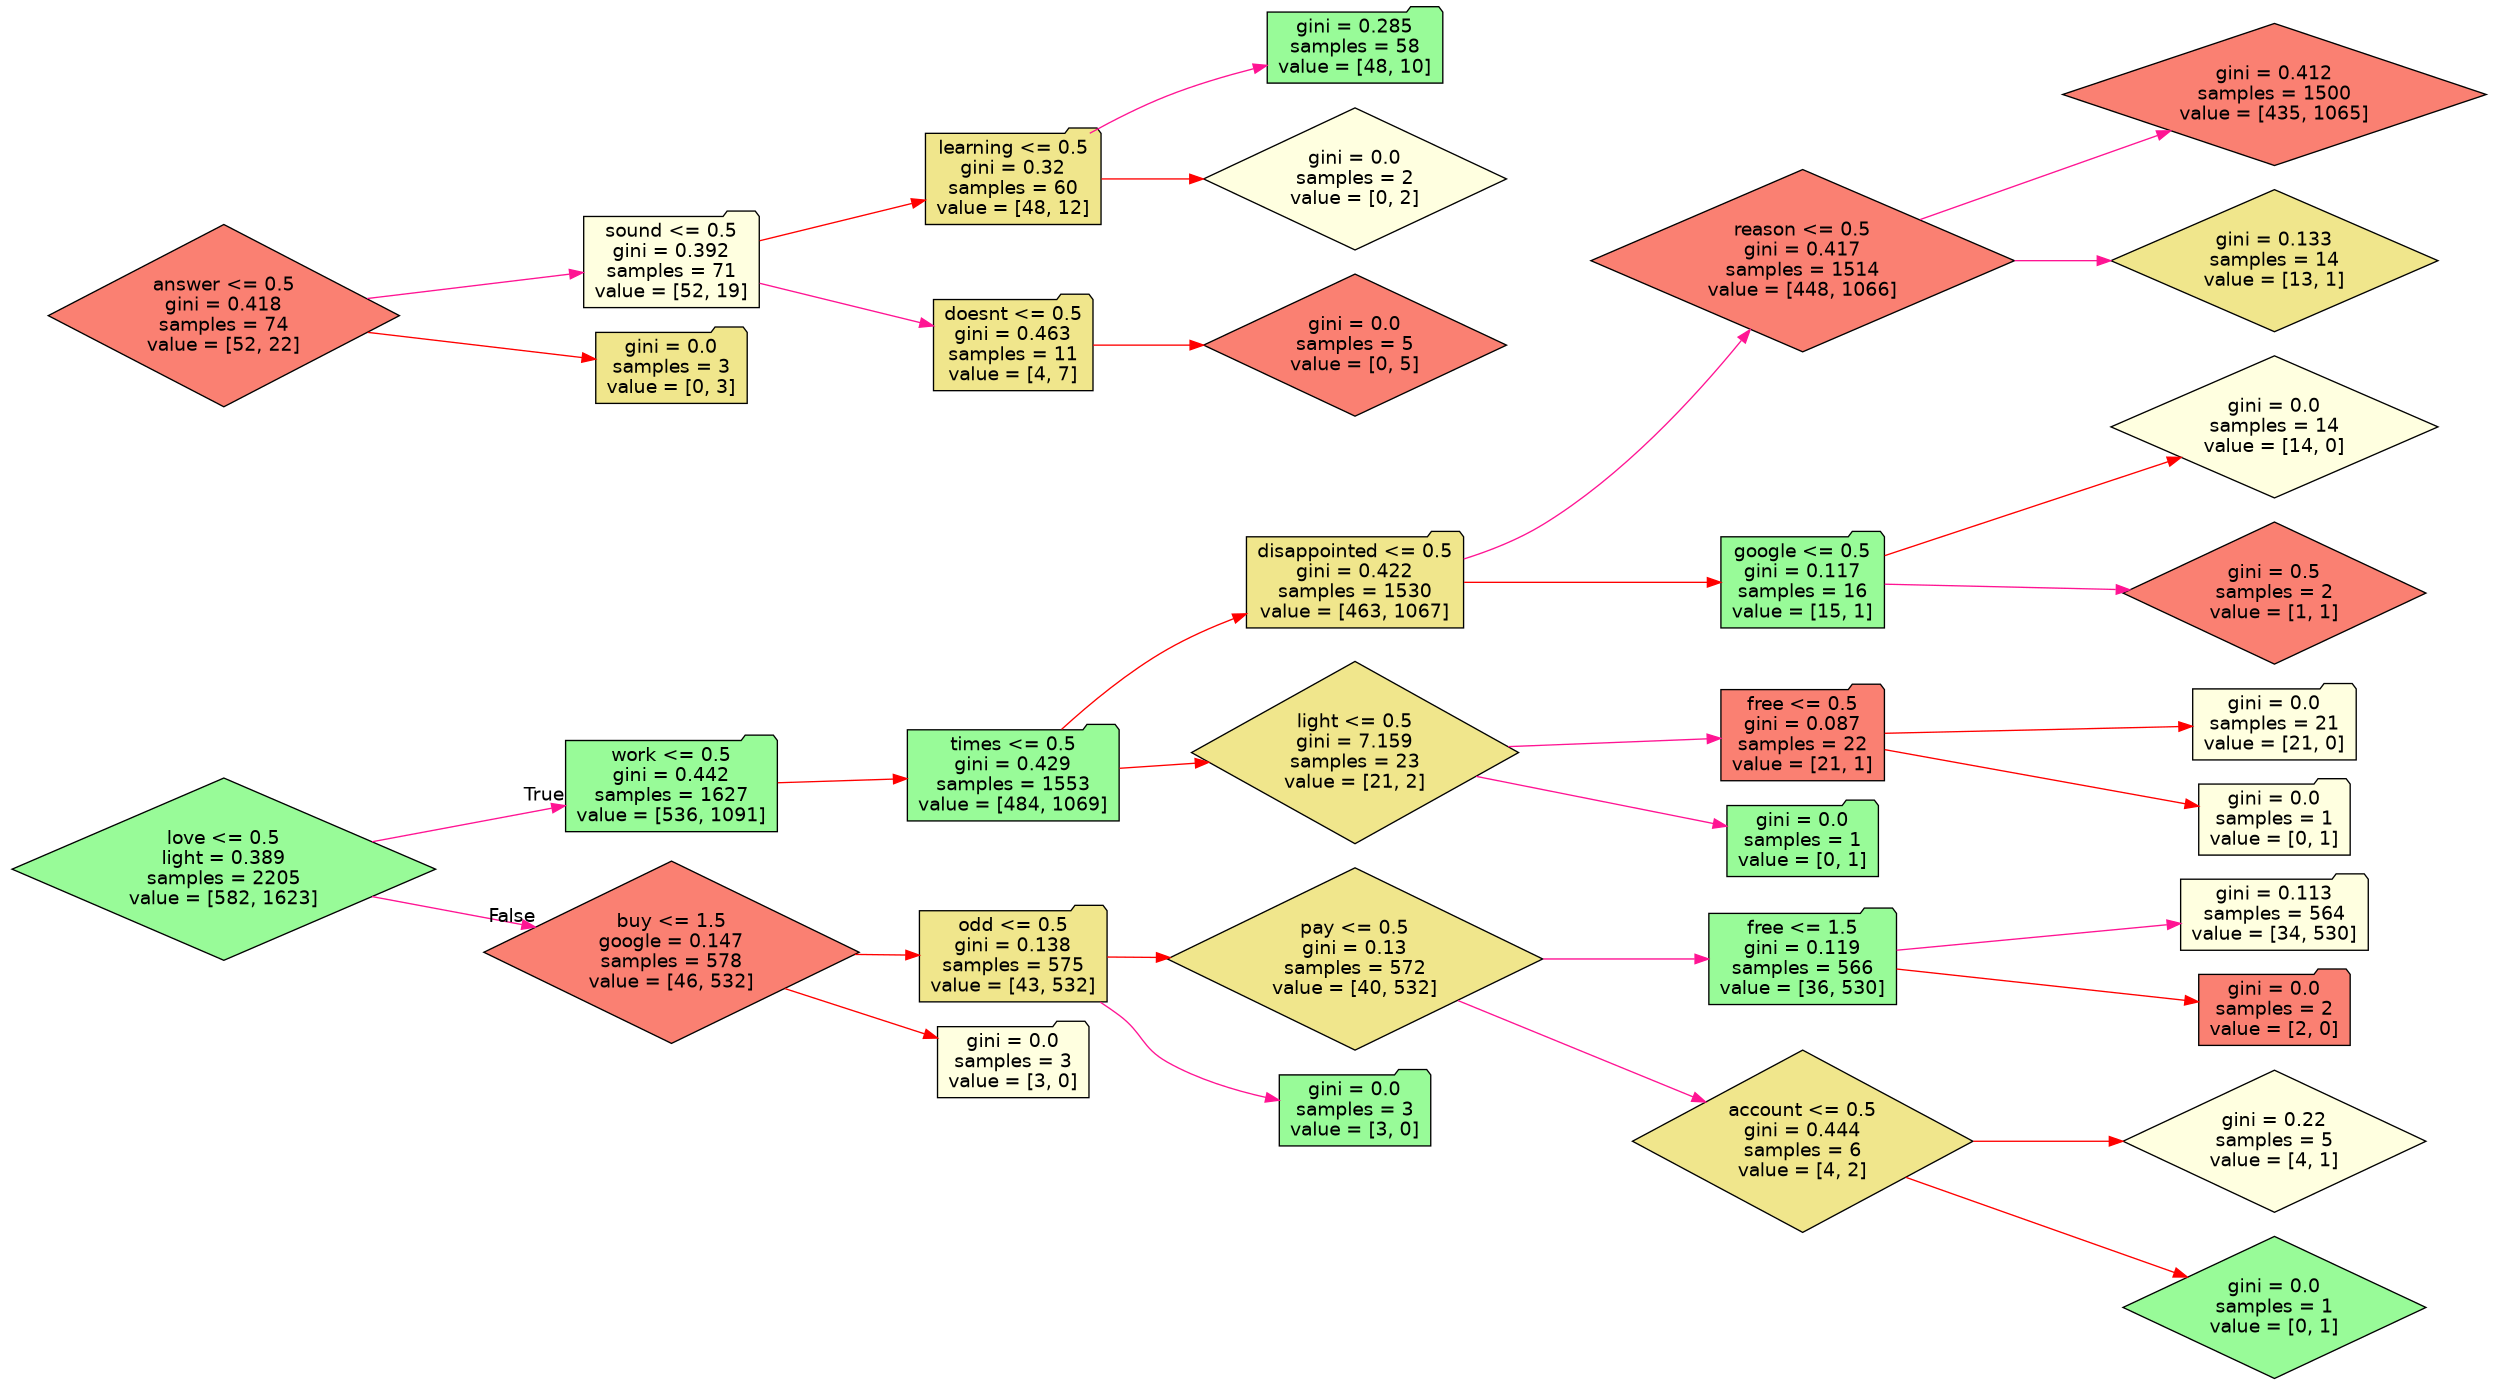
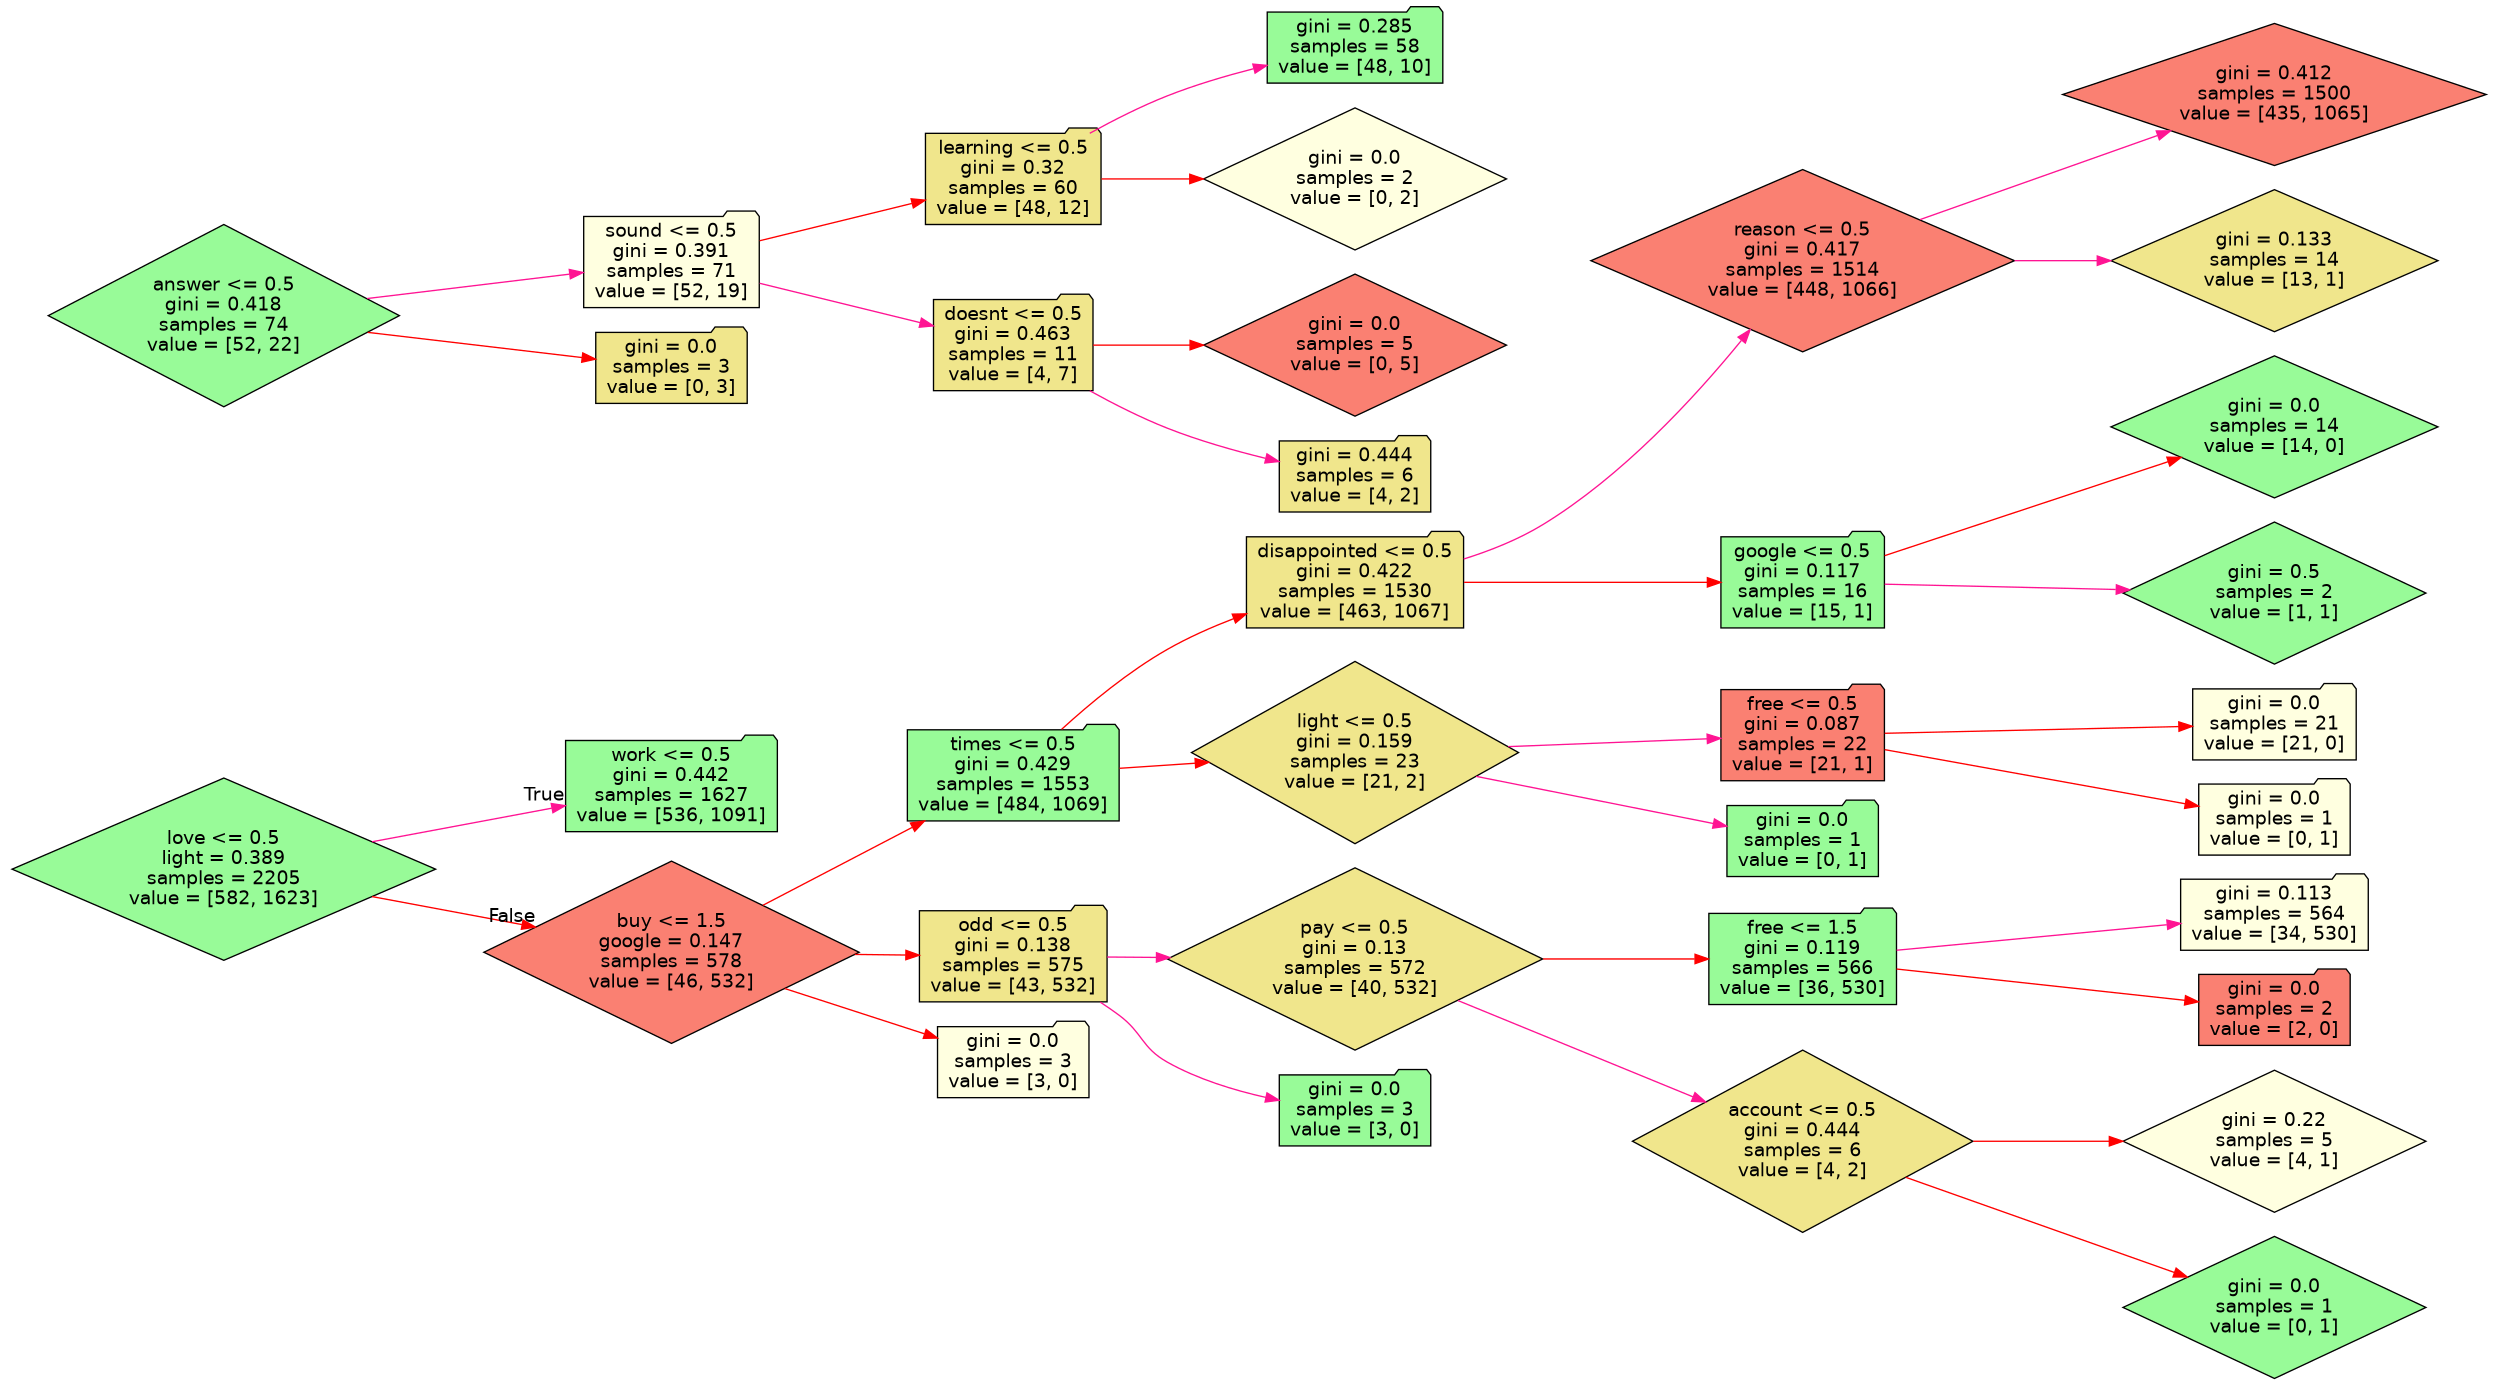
  digraph {
    rankdir=LR
    node [fillcolor=palegreen fontname=helvetica shape=folder style=filled]
    edge [color=red fontname=helvetica]
    n1 [label="love <= 0.5\nlight = 0.389\nsamples = 2205\nvalue = [582, 1623]" shape=diamond]
    n2 [label="work <= 0.5\ngini = 0.442\nsamples = 1627\nvalue = [536, 1091]"]
    n3 [fillcolor=salmon label="buy <= 1.5\ngoogle = 0.147\nsamples = 578\nvalue = [46, 532]" shape=diamond]
    n4 [label="times <= 0.5\ngini = 0.429\nsamples = 1553\nvalue = [484, 1069]"]
    n5 [fillcolor=khaki label="odd <= 0.5\ngini = 0.138\nsamples = 575\nvalue = [43, 532]"]
    n6 [fillcolor=lightyellow label="gini = 0.0\nsamples = 3\nvalue = [3, 0]"]
    n7 [fillcolor=khaki label="disappointed <= 0.5\ngini = 0.422\nsamples = 1530\nvalue = [463, 1067]"]
-   n8 [fillcolor=khaki label="light <= 0.5\ngini = 7.159\nsamples = 23\nvalue = [21, 2]" shape=diamond]
-   n9 [fillcolor=salmon label="answer <= 0.5\ngini = 0.418\nsamples = 74\nvalue = [52, 22]" shape=diamond]
-   n10 [fillcolor=lightyellow label="sound <= 0.5\ngini = 0.392\nsamples = 71\nvalue = [52, 19]"]
+   n8 [fillcolor=khaki label="light <= 0.5\ngini = 0.159\nsamples = 23\nvalue = [21, 2]" shape=diamond]
+   n9 [label="answer <= 0.5\ngini = 0.418\nsamples = 74\nvalue = [52, 22]" shape=diamond]
+   n10 [fillcolor=lightyellow label="sound <= 0.5\ngini = 0.391\nsamples = 71\nvalue = [52, 19]"]
    n11 [fillcolor=khaki label="gini = 0.0\nsamples = 3\nvalue = [0, 3]"]
    n12 [fillcolor=salmon label="reason <= 0.5\ngini = 0.417\nsamples = 1514\nvalue = [448, 1066]" shape=diamond]
    n13 [label="google <= 0.5\ngini = 0.117\nsamples = 16\nvalue = [15, 1]"]
    n14 [fillcolor=salmon label="free <= 0.5\ngini = 0.087\nsamples = 22\nvalue = [21, 1]"]
    n15 [label="gini = 0.0\nsamples = 1\nvalue = [0, 1]"]
    n16 [fillcolor=salmon label="gini = 0.412\nsamples = 1500\nvalue = [435, 1065]" shape=diamond]
    n17 [fillcolor=khaki label="gini = 0.133\nsamples = 14\nvalue = [13, 1]" shape=diamond]
-   n18 [fillcolor=lightyellow label="gini = 0.0\nsamples = 14\nvalue = [14, 0]" shape=diamond]
-   n19 [fillcolor=salmon label="gini = 0.5\nsamples = 2\nvalue = [1, 1]" shape=diamond]
+   n18 [label="gini = 0.0\nsamples = 14\nvalue = [14, 0]" shape=diamond]
+   n19 [label="gini = 0.5\nsamples = 2\nvalue = [1, 1]" shape=diamond]
    n20 [fillcolor=lightyellow label="gini = 0.0\nsamples = 21\nvalue = [21, 0]"]
    n21 [fillcolor=lightyellow label="gini = 0.0\nsamples = 1\nvalue = [0, 1]"]
    n22 [fillcolor=khaki label="learning <= 0.5\ngini = 0.32\nsamples = 60\nvalue = [48, 12]"]
    n23 [fillcolor=khaki label="doesnt <= 0.5\ngini = 0.463\nsamples = 11\nvalue = [4, 7]"]
    n24 [label="gini = 0.285\nsamples = 58\nvalue = [48, 10]"]
    n25 [fillcolor=lightyellow label="gini = 0.0\nsamples = 2\nvalue = [0, 2]" shape=diamond]
    n26 [fillcolor=salmon label="gini = 0.0\nsamples = 5\nvalue = [0, 5]" shape=diamond]
+   n27 [fillcolor=khaki label="gini = 0.444\nsamples = 6\nvalue = [4, 2]"]
    n28 [fillcolor=khaki label="pay <= 0.5\ngini = 0.13\nsamples = 572\nvalue = [40, 532]" shape=diamond]
    n29 [label="gini = 0.0\nsamples = 3\nvalue = [3, 0]"]
    n30 [label="free <= 1.5\ngini = 0.119\nsamples = 566\nvalue = [36, 530]"]
    n31 [fillcolor=khaki label="account <= 0.5\ngini = 0.444\nsamples = 6\nvalue = [4, 2]" shape=diamond]
    n32 [fillcolor=lightyellow label="gini = 0.113\nsamples = 564\nvalue = [34, 530]"]
    n33 [fillcolor=salmon label="gini = 0.0\nsamples = 2\nvalue = [2, 0]"]
    n34 [fillcolor=lightyellow label="gini = 0.22\nsamples = 5\nvalue = [4, 1]" shape=diamond]
    n35 [label="gini = 0.0\nsamples = 1\nvalue = [0, 1]" shape=diamond]
    n1 -> n2 [color=deeppink headlabel=True labelangle=45 labeldistance=2.5]
-   n1 -> n3 [color=deeppink headlabel=False labelangle=-45 labeldistance=2.5]
-   n2 -> n4
+   n1 -> n3 [headlabel=False labelangle=-45 labeldistance=2.5]
+   n3 -> n4
    n3 -> n5
    n3 -> n6
    n4 -> n7
    n4 -> n8
-   n5 -> n28
+   n5 -> n28 [color=deeppink]
    n5 -> n29 [color=deeppink]
    n7 -> n12 [color=deeppink]
    n7 -> n13
    n8 -> n14 [color=deeppink]
    n8 -> n15 [color=deeppink]
    n9 -> n10 [color=deeppink]
    n9 -> n11
    n10 -> n22
    n10 -> n23 [color=deeppink]
    n12 -> n16 [color=deeppink]
    n12 -> n17 [color=deeppink]
    n13 -> n18
    n13 -> n19 [color=deeppink]
    n14 -> n20
    n14 -> n21
    n22 -> n24 [color=deeppink]
    n22 -> n25
    n23 -> n26
-   n28 -> n30 [color=deeppink]
+   n23 -> n27 [color=deeppink]
+   n28 -> n30
    n28 -> n31 [color=deeppink]
    n30 -> n32 [color=deeppink]
    n30 -> n33
    n31 -> n34
    n31 -> n35
  }
